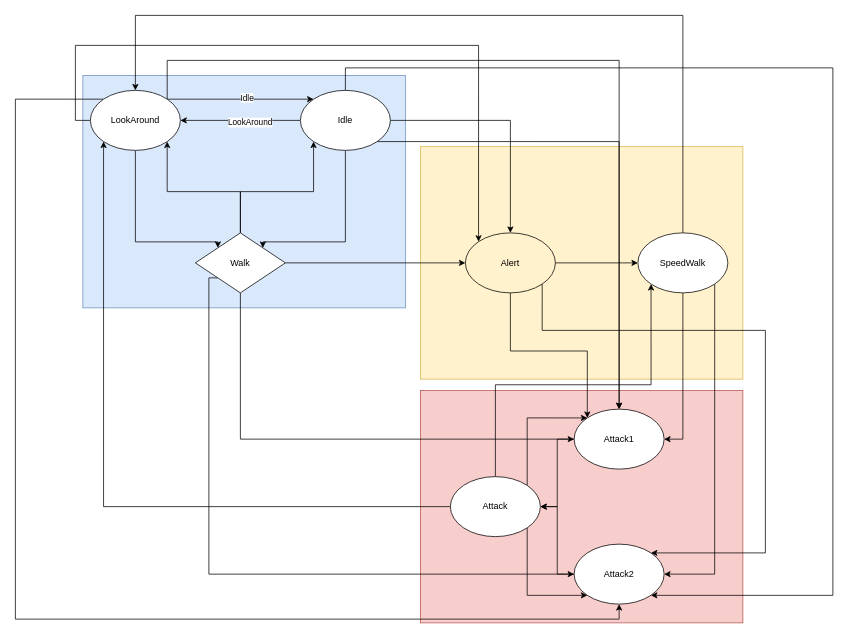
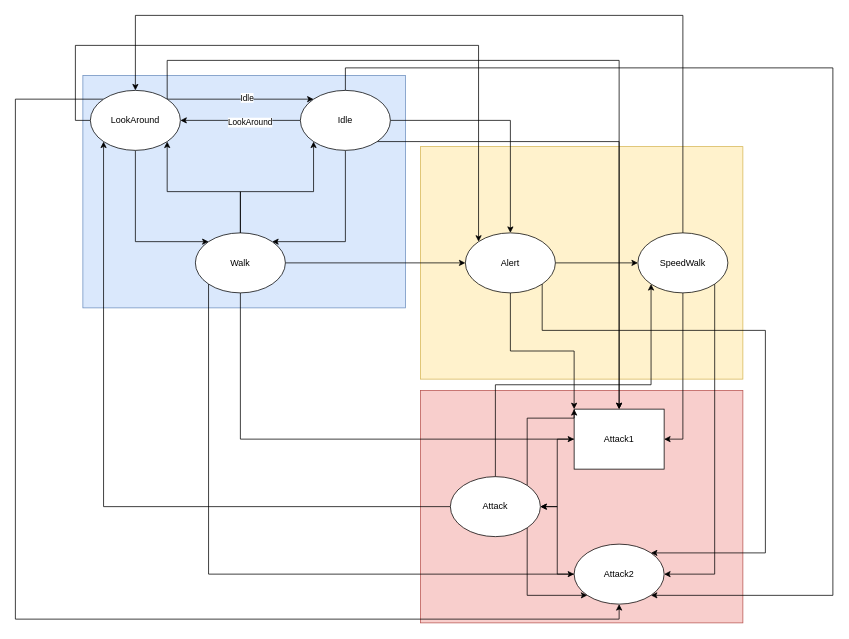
  <mxCell id="0" />
  <mxCell id="1" parent="0" />
  <mxCell id="2" value="" style="rounded=0;whiteSpace=wrap;html=1;fillColor=#f8cecc;strokeColor=#b85450;" parent="1" vertex="1"><mxGeometry x="560" y="520" width="430" height="310" as="geometry" /></mxCell>
  <mxCell id="3" value="" style="rounded=0;whiteSpace=wrap;html=1;fillColor=#fff2cc;strokeColor=#d6b656;" parent="1" vertex="1"><mxGeometry x="560" y="195" width="430" height="310" as="geometry" /></mxCell>
  <mxCell id="4" value="" style="rounded=0;whiteSpace=wrap;html=1;fillColor=#dae8fc;strokeColor=#6c8ebf;" parent="1" vertex="1"><mxGeometry x="110" y="100" width="430" height="310" as="geometry" /></mxCell>
  <mxCell id="5" style="edgeStyle=orthogonalEdgeStyle;rounded=0;orthogonalLoop=1;jettySize=auto;html=1;exitX=1;exitY=0.5;exitDx=0;exitDy=0;entryX=0;entryY=0.5;entryDx=0;entryDy=0;" parent="1" source="8" target="36" edge="1"><mxGeometry relative="1" as="geometry" /></mxCell>
  <mxCell id="6" style="edgeStyle=orthogonalEdgeStyle;rounded=0;orthogonalLoop=1;jettySize=auto;html=1;exitX=0.5;exitY=1;exitDx=0;exitDy=0;entryX=0;entryY=0;entryDx=0;entryDy=0;" edge="1" parent="1" source="8" target="10"><mxGeometry relative="1" as="geometry" /></mxCell>
  <mxCell id="7" style="edgeStyle=orthogonalEdgeStyle;rounded=0;orthogonalLoop=1;jettySize=auto;html=1;exitX=1;exitY=1;exitDx=0;exitDy=0;entryX=1;entryY=0;entryDx=0;entryDy=0;" edge="1" parent="1" source="8" target="19"><mxGeometry relative="1" as="geometry"><Array as="points"><mxPoint x="722" y="440" /><mxPoint x="1020" y="440" /><mxPoint x="1020" y="737" /></Array></mxGeometry></mxCell>
- <mxCell id="8" value="Alert" style="ellipse;whiteSpace=wrap;html=1;fillColor=#fff2cc;" parent="1" vertex="1"><mxGeometry x="620" y="310" width="120" height="80" as="geometry" /></mxCell>
+ <mxCell id="8" value="Alert" style="ellipse;whiteSpace=wrap;html=1;" parent="1" vertex="1"><mxGeometry x="620" y="310" width="120" height="80" as="geometry" /></mxCell>
  <mxCell id="9" style="edgeStyle=orthogonalEdgeStyle;rounded=0;orthogonalLoop=1;jettySize=auto;html=1;exitX=0;exitY=0.5;exitDx=0;exitDy=0;entryX=1;entryY=0.5;entryDx=0;entryDy=0;" parent="1" source="10" target="41" edge="1"><mxGeometry relative="1" as="geometry" /></mxCell>
- <mxCell id="10" value="Attack1" style="ellipse;whiteSpace=wrap;html=1;" parent="1" vertex="1"><mxGeometry x="765" y="545" width="120" height="80" as="geometry" /></mxCell>
+ <mxCell id="10" value="Attack1" style="whiteSpace=wrap;html=1;rounded=0;" parent="1" vertex="1"><mxGeometry x="765" y="545" width="120" height="80" as="geometry" /></mxCell>
  <mxCell id="11" style="edgeStyle=orthogonalEdgeStyle;rounded=0;orthogonalLoop=1;jettySize=auto;html=1;entryX=1;entryY=0.5;entryDx=0;entryDy=0;" parent="1" source="17" target="26" edge="1"><mxGeometry relative="1" as="geometry" /></mxCell>
  <mxCell id="12" value="LookAround" style="edgeLabel;html=1;align=center;verticalAlign=middle;resizable=0;points=[];" parent="11" vertex="1" connectable="0"><mxGeometry x="-0.146" y="2" relative="1" as="geometry"><mxPoint as="offset" /></mxGeometry></mxCell>
  <mxCell id="13" style="edgeStyle=orthogonalEdgeStyle;rounded=0;orthogonalLoop=1;jettySize=auto;html=1;exitX=0.5;exitY=1;exitDx=0;exitDy=0;entryX=1;entryY=0;entryDx=0;entryDy=0;" parent="1" source="17" target="32" edge="1"><mxGeometry relative="1" as="geometry"><Array as="points"><mxPoint x="460" y="322" /></Array></mxGeometry></mxCell>
  <mxCell id="14" style="edgeStyle=orthogonalEdgeStyle;rounded=0;orthogonalLoop=1;jettySize=auto;html=1;exitX=1;exitY=0.5;exitDx=0;exitDy=0;entryX=0.5;entryY=0;entryDx=0;entryDy=0;" parent="1" source="17" target="8" edge="1"><mxGeometry relative="1" as="geometry" /></mxCell>
  <mxCell id="15" style="edgeStyle=orthogonalEdgeStyle;rounded=0;orthogonalLoop=1;jettySize=auto;html=1;exitX=1;exitY=1;exitDx=0;exitDy=0;entryX=0.5;entryY=0;entryDx=0;entryDy=0;" edge="1" parent="1" source="17" target="10"><mxGeometry relative="1" as="geometry" /></mxCell>
  <mxCell id="16" style="edgeStyle=orthogonalEdgeStyle;rounded=0;orthogonalLoop=1;jettySize=auto;html=1;exitX=0.5;exitY=0;exitDx=0;exitDy=0;entryX=1;entryY=1;entryDx=0;entryDy=0;" edge="1" parent="1" source="17" target="19"><mxGeometry relative="1" as="geometry"><Array as="points"><mxPoint x="460" y="90" /><mxPoint x="1110" y="90" /><mxPoint x="1110" y="793" /></Array></mxGeometry></mxCell>
  <mxCell id="17" value="Idle" style="ellipse;whiteSpace=wrap;html=1;" parent="1" vertex="1"><mxGeometry x="400" y="120" width="120" height="80" as="geometry" /></mxCell>
  <mxCell id="18" style="edgeStyle=orthogonalEdgeStyle;rounded=0;orthogonalLoop=1;jettySize=auto;html=1;exitX=0;exitY=0.5;exitDx=0;exitDy=0;entryX=1;entryY=0.5;entryDx=0;entryDy=0;" parent="1" source="19" target="41" edge="1"><mxGeometry relative="1" as="geometry" /></mxCell>
  <mxCell id="19" value="Attack2" style="ellipse;whiteSpace=wrap;html=1;" parent="1" vertex="1"><mxGeometry x="765" y="725" width="120" height="80" as="geometry" /></mxCell>
  <mxCell id="20" style="edgeStyle=orthogonalEdgeStyle;rounded=0;orthogonalLoop=1;jettySize=auto;html=1;exitX=1;exitY=0;exitDx=0;exitDy=0;entryX=0;entryY=0;entryDx=0;entryDy=0;" parent="1" source="26" target="17" edge="1"><mxGeometry relative="1" as="geometry" /></mxCell>
  <mxCell id="21" value="Idle" style="edgeLabel;html=1;align=center;verticalAlign=middle;resizable=0;points=[];" parent="20" vertex="1" connectable="0"><mxGeometry x="0.089" y="2" relative="1" as="geometry"><mxPoint as="offset" /></mxGeometry></mxCell>
  <mxCell id="22" style="edgeStyle=orthogonalEdgeStyle;rounded=0;orthogonalLoop=1;jettySize=auto;html=1;exitX=0.5;exitY=1;exitDx=0;exitDy=0;entryX=0;entryY=0;entryDx=0;entryDy=0;" parent="1" source="26" target="32" edge="1"><mxGeometry relative="1" as="geometry"><Array as="points"><mxPoint x="180" y="322" /></Array></mxGeometry></mxCell>
  <mxCell id="23" style="edgeStyle=orthogonalEdgeStyle;rounded=0;orthogonalLoop=1;jettySize=auto;html=1;exitX=0;exitY=0.5;exitDx=0;exitDy=0;entryX=0;entryY=0;entryDx=0;entryDy=0;" parent="1" source="26" target="8" edge="1"><mxGeometry relative="1" as="geometry"><Array as="points"><mxPoint x="100" y="160" /><mxPoint x="100" y="60" /><mxPoint x="638" y="60" /></Array></mxGeometry></mxCell>
  <mxCell id="24" style="edgeStyle=orthogonalEdgeStyle;rounded=0;orthogonalLoop=1;jettySize=auto;html=1;exitX=1;exitY=0;exitDx=0;exitDy=0;entryX=0.5;entryY=0;entryDx=0;entryDy=0;" edge="1" parent="1" source="26" target="10"><mxGeometry relative="1" as="geometry"><mxPoint x="820" y="550" as="targetPoint" /><Array as="points"><mxPoint x="222" y="80" /><mxPoint x="825" y="80" /></Array></mxGeometry></mxCell>
  <mxCell id="25" style="edgeStyle=orthogonalEdgeStyle;rounded=0;orthogonalLoop=1;jettySize=auto;html=1;exitX=0;exitY=0;exitDx=0;exitDy=0;entryX=0.5;entryY=1;entryDx=0;entryDy=0;" edge="1" parent="1" source="26" target="19"><mxGeometry relative="1" as="geometry"><Array as="points"><mxPoint x="20" y="132" /><mxPoint x="20" y="825" /><mxPoint x="825" y="825" /></Array></mxGeometry></mxCell>
  <mxCell id="26" value="LookAround" style="ellipse;whiteSpace=wrap;html=1;" parent="1" vertex="1"><mxGeometry x="120" y="120" width="120" height="80" as="geometry" /></mxCell>
  <mxCell id="27" style="edgeStyle=orthogonalEdgeStyle;rounded=0;orthogonalLoop=1;jettySize=auto;html=1;exitX=0.5;exitY=0;exitDx=0;exitDy=0;entryX=0;entryY=1;entryDx=0;entryDy=0;" parent="1" source="32" target="17" edge="1"><mxGeometry relative="1" as="geometry" /></mxCell>
  <mxCell id="28" style="edgeStyle=orthogonalEdgeStyle;rounded=0;orthogonalLoop=1;jettySize=auto;html=1;exitX=0.5;exitY=0;exitDx=0;exitDy=0;entryX=1;entryY=1;entryDx=0;entryDy=0;" parent="1" source="32" target="26" edge="1"><mxGeometry relative="1" as="geometry" /></mxCell>
  <mxCell id="29" style="edgeStyle=orthogonalEdgeStyle;rounded=0;orthogonalLoop=1;jettySize=auto;html=1;exitX=1;exitY=0.5;exitDx=0;exitDy=0;entryX=0;entryY=0.5;entryDx=0;entryDy=0;" parent="1" source="32" target="8" edge="1"><mxGeometry relative="1" as="geometry" /></mxCell>
  <mxCell id="30" style="edgeStyle=orthogonalEdgeStyle;rounded=0;orthogonalLoop=1;jettySize=auto;html=1;exitX=0.5;exitY=1;exitDx=0;exitDy=0;entryX=0;entryY=0.5;entryDx=0;entryDy=0;" edge="1" parent="1" source="32" target="10"><mxGeometry relative="1" as="geometry" /></mxCell>
  <mxCell id="31" style="edgeStyle=orthogonalEdgeStyle;rounded=0;orthogonalLoop=1;jettySize=auto;html=1;exitX=0;exitY=1;exitDx=0;exitDy=0;entryX=0;entryY=0.5;entryDx=0;entryDy=0;" edge="1" parent="1" source="32" target="19"><mxGeometry relative="1" as="geometry"><Array as="points"><mxPoint x="278" y="765" /></Array></mxGeometry></mxCell>
- <mxCell id="32" value="Walk" style="rhombus;whiteSpace=wrap;html=1;" parent="1" vertex="1"><mxGeometry x="260" y="310" width="120" height="80" as="geometry" /></mxCell>
+ <mxCell id="32" value="Walk" style="ellipse;whiteSpace=wrap;html=1;" parent="1" vertex="1"><mxGeometry x="260" y="310" width="120" height="80" as="geometry" /></mxCell>
  <mxCell id="33" style="edgeStyle=orthogonalEdgeStyle;rounded=0;orthogonalLoop=1;jettySize=auto;html=1;exitX=0.5;exitY=0;exitDx=0;exitDy=0;entryX=0.5;entryY=0;entryDx=0;entryDy=0;" parent="1" source="36" target="26" edge="1"><mxGeometry relative="1" as="geometry"><Array as="points"><mxPoint x="910" y="20" /><mxPoint x="180" y="20" /></Array></mxGeometry></mxCell>
  <mxCell id="34" style="edgeStyle=orthogonalEdgeStyle;rounded=0;orthogonalLoop=1;jettySize=auto;html=1;exitX=0.5;exitY=1;exitDx=0;exitDy=0;entryX=1;entryY=0.5;entryDx=0;entryDy=0;" parent="1" source="36" target="10" edge="1"><mxGeometry relative="1" as="geometry" /></mxCell>
  <mxCell id="35" style="edgeStyle=orthogonalEdgeStyle;rounded=0;orthogonalLoop=1;jettySize=auto;html=1;exitX=1;exitY=1;exitDx=0;exitDy=0;entryX=1;entryY=0.5;entryDx=0;entryDy=0;" parent="1" source="36" target="19" edge="1"><mxGeometry relative="1" as="geometry" /></mxCell>
  <mxCell id="36" value="SpeedWalk" style="ellipse;whiteSpace=wrap;html=1;" parent="1" vertex="1"><mxGeometry x="850" y="310" width="120" height="80" as="geometry" /></mxCell>
  <mxCell id="37" style="edgeStyle=orthogonalEdgeStyle;rounded=0;orthogonalLoop=1;jettySize=auto;html=1;exitX=0.5;exitY=0;exitDx=0;exitDy=0;entryX=0;entryY=1;entryDx=0;entryDy=0;" parent="1" source="41" target="36" edge="1"><mxGeometry relative="1" as="geometry" /></mxCell>
  <mxCell id="38" style="edgeStyle=orthogonalEdgeStyle;rounded=0;orthogonalLoop=1;jettySize=auto;html=1;exitX=1;exitY=0;exitDx=0;exitDy=0;entryX=0;entryY=0;entryDx=0;entryDy=0;" parent="1" source="41" target="10" edge="1"><mxGeometry relative="1" as="geometry"><Array as="points"><mxPoint x="702" y="557" /></Array></mxGeometry></mxCell>
  <mxCell id="39" style="edgeStyle=orthogonalEdgeStyle;rounded=0;orthogonalLoop=1;jettySize=auto;html=1;exitX=1;exitY=1;exitDx=0;exitDy=0;entryX=0;entryY=1;entryDx=0;entryDy=0;" parent="1" source="41" target="19" edge="1"><mxGeometry relative="1" as="geometry"><Array as="points"><mxPoint x="702" y="793" /></Array></mxGeometry></mxCell>
  <mxCell id="40" style="edgeStyle=orthogonalEdgeStyle;rounded=0;orthogonalLoop=1;jettySize=auto;html=1;exitX=0;exitY=0.5;exitDx=0;exitDy=0;entryX=0;entryY=1;entryDx=0;entryDy=0;" parent="1" source="41" target="26" edge="1"><mxGeometry relative="1" as="geometry" /></mxCell>
  <mxCell id="41" value="Attack" style="ellipse;whiteSpace=wrap;html=1;" parent="1" vertex="1"><mxGeometry x="600" y="635" width="120" height="80" as="geometry" /></mxCell>
